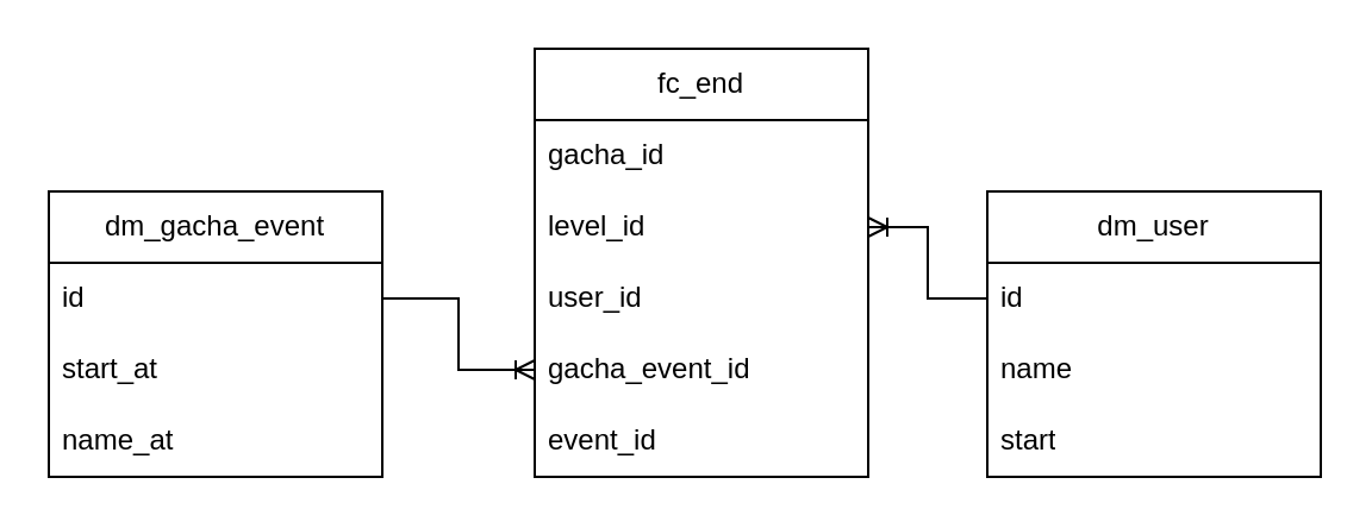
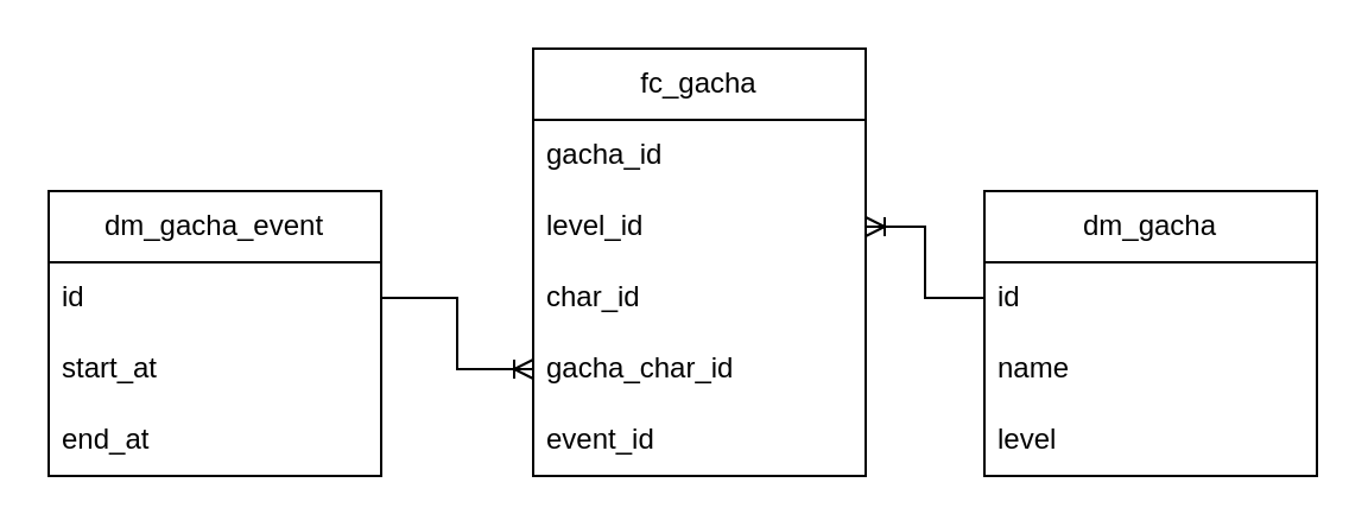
  <mxCell id="0" />
  <mxCell id="1" parent="0" />
- <mxCell id="2" value="fc_end" style="swimlane;fontStyle=0;childLayout=stackLayout;horizontal=1;startSize=30;horizontalStack=0;resizeParent=1;resizeParentMax=0;resizeLast=0;collapsible=1;marginBottom=0;whiteSpace=wrap;html=1;" parent="1" vertex="1"><mxGeometry x="224" y="20" width="140" height="180" as="geometry" /></mxCell>
+ <mxCell id="2" value="fc_gacha" style="swimlane;fontStyle=0;childLayout=stackLayout;horizontal=1;startSize=30;horizontalStack=0;resizeParent=1;resizeParentMax=0;resizeLast=0;collapsible=1;marginBottom=0;whiteSpace=wrap;html=1;" parent="1" vertex="1"><mxGeometry x="224" y="20" width="140" height="180" as="geometry" /></mxCell>
  <mxCell id="3" value="gacha_id" style="text;strokeColor=none;fillColor=none;align=left;verticalAlign=middle;spacingLeft=4;spacingRight=4;overflow=hidden;points=[[0,0.5],[1,0.5]];portConstraint=eastwest;rotatable=0;whiteSpace=wrap;html=1;" parent="2" vertex="1"><mxGeometry y="30" width="140" height="30" as="geometry" /></mxCell>
  <mxCell id="4" value="level_id" style="text;strokeColor=none;fillColor=none;align=left;verticalAlign=middle;spacingLeft=4;spacingRight=4;overflow=hidden;points=[[0,0.5],[1,0.5]];portConstraint=eastwest;rotatable=0;whiteSpace=wrap;html=1;" parent="2" vertex="1"><mxGeometry y="60" width="140" height="30" as="geometry" /></mxCell>
- <mxCell id="5" value="user_id" style="text;strokeColor=none;fillColor=none;align=left;verticalAlign=middle;spacingLeft=4;spacingRight=4;overflow=hidden;points=[[0,0.5],[1,0.5]];portConstraint=eastwest;rotatable=0;whiteSpace=wrap;html=1;" vertex="1" parent="2"><mxGeometry y="90" width="140" height="30" as="geometry" /></mxCell>
- <mxCell id="6" value="gacha_event_id" style="text;strokeColor=none;fillColor=none;align=left;verticalAlign=middle;spacingLeft=4;spacingRight=4;overflow=hidden;points=[[0,0.5],[1,0.5]];portConstraint=eastwest;rotatable=0;whiteSpace=wrap;html=1;" vertex="1" parent="2"><mxGeometry y="120" width="140" height="30" as="geometry" /></mxCell>
+ <mxCell id="5" value="char_id" style="text;strokeColor=none;fillColor=none;align=left;verticalAlign=middle;spacingLeft=4;spacingRight=4;overflow=hidden;points=[[0,0.5],[1,0.5]];portConstraint=eastwest;rotatable=0;whiteSpace=wrap;html=1;" vertex="1" parent="2"><mxGeometry y="90" width="140" height="30" as="geometry" /></mxCell>
+ <mxCell id="6" value="gacha_char_id" style="text;strokeColor=none;fillColor=none;align=left;verticalAlign=middle;spacingLeft=4;spacingRight=4;overflow=hidden;points=[[0,0.5],[1,0.5]];portConstraint=eastwest;rotatable=0;whiteSpace=wrap;html=1;" vertex="1" parent="2"><mxGeometry y="120" width="140" height="30" as="geometry" /></mxCell>
  <mxCell id="7" value="event_id" style="text;strokeColor=none;fillColor=none;align=left;verticalAlign=middle;spacingLeft=4;spacingRight=4;overflow=hidden;points=[[0,0.5],[1,0.5]];portConstraint=eastwest;rotatable=0;whiteSpace=wrap;html=1;" parent="2" vertex="1"><mxGeometry y="150" width="140" height="30" as="geometry" /></mxCell>
  <mxCell id="8" value="dm_gacha_event" style="swimlane;fontStyle=0;childLayout=stackLayout;horizontal=1;startSize=30;horizontalStack=0;resizeParent=1;resizeParentMax=0;resizeLast=0;collapsible=1;marginBottom=0;whiteSpace=wrap;html=1;" parent="1" vertex="1"><mxGeometry x="20" y="80" width="140" height="120" as="geometry" /></mxCell>
  <mxCell id="9" value="id" style="text;strokeColor=none;fillColor=none;align=left;verticalAlign=middle;spacingLeft=4;spacingRight=4;overflow=hidden;points=[[0,0.5],[1,0.5]];portConstraint=eastwest;rotatable=0;whiteSpace=wrap;html=1;" parent="8" vertex="1"><mxGeometry y="30" width="140" height="30" as="geometry" /></mxCell>
  <mxCell id="10" value="start_at" style="text;strokeColor=none;fillColor=none;align=left;verticalAlign=middle;spacingLeft=4;spacingRight=4;overflow=hidden;points=[[0,0.5],[1,0.5]];portConstraint=eastwest;rotatable=0;whiteSpace=wrap;html=1;" parent="8" vertex="1"><mxGeometry y="60" width="140" height="30" as="geometry" /></mxCell>
- <mxCell id="11" value="name_at" style="text;strokeColor=none;fillColor=none;align=left;verticalAlign=middle;spacingLeft=4;spacingRight=4;overflow=hidden;points=[[0,0.5],[1,0.5]];portConstraint=eastwest;rotatable=0;whiteSpace=wrap;html=1;" parent="8" vertex="1"><mxGeometry y="90" width="140" height="30" as="geometry" /></mxCell>
+ <mxCell id="11" value="end_at" style="text;strokeColor=none;fillColor=none;align=left;verticalAlign=middle;spacingLeft=4;spacingRight=4;overflow=hidden;points=[[0,0.5],[1,0.5]];portConstraint=eastwest;rotatable=0;whiteSpace=wrap;html=1;" parent="8" vertex="1"><mxGeometry y="90" width="140" height="30" as="geometry" /></mxCell>
  <mxCell id="12" style="edgeStyle=orthogonalEdgeStyle;rounded=0;orthogonalLoop=1;jettySize=auto;html=1;exitX=1;exitY=0.5;exitDx=0;exitDy=0;entryX=0;entryY=0.5;entryDx=0;entryDy=0;endArrow=ERoneToMany;endFill=0;" parent="1" source="9" target="6" edge="1"><mxGeometry relative="1" as="geometry" /></mxCell>
- <mxCell id="13" value="dm_user" style="swimlane;fontStyle=0;childLayout=stackLayout;horizontal=1;startSize=30;horizontalStack=0;resizeParent=1;resizeParentMax=0;resizeLast=0;collapsible=1;marginBottom=0;whiteSpace=wrap;html=1;" vertex="1" parent="1"><mxGeometry x="414" y="80" width="140" height="120" as="geometry" /></mxCell>
+ <mxCell id="13" value="dm_gacha" style="swimlane;fontStyle=0;childLayout=stackLayout;horizontal=1;startSize=30;horizontalStack=0;resizeParent=1;resizeParentMax=0;resizeLast=0;collapsible=1;marginBottom=0;whiteSpace=wrap;html=1;" vertex="1" parent="1"><mxGeometry x="414" y="80" width="140" height="120" as="geometry" /></mxCell>
  <mxCell id="14" value="id" style="text;strokeColor=none;fillColor=none;align=left;verticalAlign=middle;spacingLeft=4;spacingRight=4;overflow=hidden;points=[[0,0.5],[1,0.5]];portConstraint=eastwest;rotatable=0;whiteSpace=wrap;html=1;" vertex="1" parent="13"><mxGeometry y="30" width="140" height="30" as="geometry" /></mxCell>
  <mxCell id="15" value="name" style="text;strokeColor=none;fillColor=none;align=left;verticalAlign=middle;spacingLeft=4;spacingRight=4;overflow=hidden;points=[[0,0.5],[1,0.5]];portConstraint=eastwest;rotatable=0;whiteSpace=wrap;html=1;" vertex="1" parent="13"><mxGeometry y="60" width="140" height="30" as="geometry" /></mxCell>
- <mxCell id="16" value="start" style="text;strokeColor=none;fillColor=none;align=left;verticalAlign=middle;spacingLeft=4;spacingRight=4;overflow=hidden;points=[[0,0.5],[1,0.5]];portConstraint=eastwest;rotatable=0;whiteSpace=wrap;html=1;" vertex="1" parent="13"><mxGeometry y="90" width="140" height="30" as="geometry" /></mxCell>
+ <mxCell id="16" value="level" style="text;strokeColor=none;fillColor=none;align=left;verticalAlign=middle;spacingLeft=4;spacingRight=4;overflow=hidden;points=[[0,0.5],[1,0.5]];portConstraint=eastwest;rotatable=0;whiteSpace=wrap;html=1;" vertex="1" parent="13"><mxGeometry y="90" width="140" height="30" as="geometry" /></mxCell>
  <mxCell id="17" style="edgeStyle=orthogonalEdgeStyle;rounded=0;orthogonalLoop=1;jettySize=auto;html=1;exitX=0;exitY=0.5;exitDx=0;exitDy=0;entryX=1;entryY=0.5;entryDx=0;entryDy=0;startArrow=none;startFill=0;endArrow=ERoneToMany;endFill=0;" edge="1" parent="1" source="14" target="4"><mxGeometry relative="1" as="geometry" /></mxCell>
